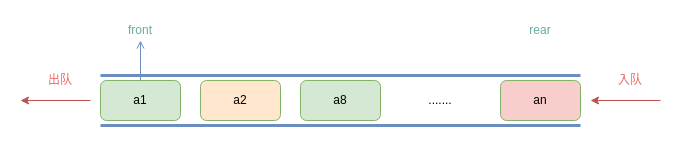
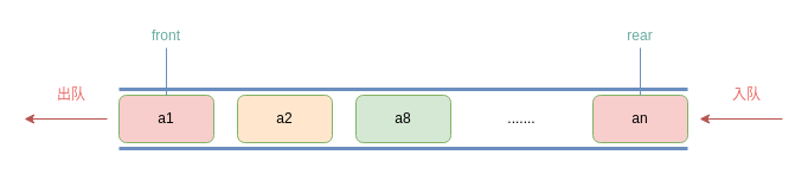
  <mxCell id="0" />
  <mxCell id="1" parent="0" />
  <mxCell id="2" value="" style="endArrow=none;html=1;strokeWidth=3;fillColor=#dae8fc;strokeColor=#6c8ebf;" parent="1" edge="1"><mxGeometry width="50" height="50" relative="1" as="geometry"><mxPoint x="100" y="75" as="sourcePoint" /><mxPoint x="580" y="75" as="targetPoint" /></mxGeometry></mxCell>
- <mxCell id="3" value="a1" style="rounded=1;whiteSpace=wrap;html=1;fillColor=#d5e8d4;strokeColor=#82b366;" parent="1" vertex="1"><mxGeometry x="100" y="80" width="80" height="40" as="geometry" /></mxCell>
+ <mxCell id="3" value="a1" style="rounded=1;whiteSpace=wrap;html=1;fillColor=#f8cecc;strokeColor=#82b366;" parent="1" vertex="1"><mxGeometry x="100" y="80" width="80" height="40" as="geometry" /></mxCell>
  <mxCell id="4" value="a2" style="rounded=1;whiteSpace=wrap;html=1;fillColor=#ffe6cc;strokeColor=#82b366;" parent="1" vertex="1"><mxGeometry x="200" y="80" width="80" height="40" as="geometry" /></mxCell>
  <mxCell id="5" value="a8" style="rounded=1;whiteSpace=wrap;html=1;fillColor=#d5e8d4;strokeColor=#82b366;" parent="1" vertex="1"><mxGeometry x="300" y="80" width="80" height="40" as="geometry" /></mxCell>
  <mxCell id="6" value="......." style="text;html=1;strokeColor=none;fillColor=none;align=center;verticalAlign=middle;whiteSpace=wrap;rounded=0;" parent="1" vertex="1"><mxGeometry x="420" y="90" width="40" height="20" as="geometry" /></mxCell>
  <mxCell id="7" value="an" style="rounded=1;whiteSpace=wrap;html=1;fillColor=#f8cecc;strokeColor=#82b366;" parent="1" vertex="1"><mxGeometry x="500" y="80" width="80" height="40" as="geometry" /></mxCell>
  <mxCell id="8" value="" style="endArrow=none;html=1;strokeWidth=3;exitX=0;exitY=1;exitDx=0;exitDy=0;entryX=1;entryY=1;entryDx=0;entryDy=0;fillColor=#dae8fc;strokeColor=#6c8ebf;" parent="1" edge="1"><mxGeometry width="50" height="50" relative="1" as="geometry"><mxPoint x="100" y="125" as="sourcePoint" /><mxPoint x="580" y="125" as="targetPoint" /></mxGeometry></mxCell>
  <mxCell id="9" value="" style="endArrow=classic;html=1;strokeWidth=1;fillColor=#f8cecc;strokeColor=#b85450;" parent="1" edge="1"><mxGeometry width="50" height="50" relative="1" as="geometry"><mxPoint x="660" y="100" as="sourcePoint" /><mxPoint x="590" y="100" as="targetPoint" /></mxGeometry></mxCell>
  <mxCell id="10" value="" style="endArrow=classic;html=1;strokeWidth=1;fillColor=#f8cecc;strokeColor=#b85450;" parent="1" edge="1"><mxGeometry width="50" height="50" relative="1" as="geometry"><mxPoint x="90" y="100" as="sourcePoint" /><mxPoint x="20" y="100" as="targetPoint" /></mxGeometry></mxCell>
  <mxCell id="11" value="front" style="text;html=1;align=center;verticalAlign=middle;whiteSpace=wrap;rounded=0;fontColor=#67AB9F;" parent="1" vertex="1"><mxGeometry x="120" y="20" width="40" height="20" as="geometry" /></mxCell>
- <mxCell id="12" value="" style="endArrow=open;html=1;strokeWidth=1;entryX=0.5;entryY=1;entryDx=0;entryDy=0;exitX=0.5;exitY=0;exitDx=0;exitDy=0;fillColor=#dae8fc;strokeColor=#6c8ebf;" parent="1" source="3" target="11" edge="1"><mxGeometry width="50" height="50" relative="1" as="geometry"><mxPoint x="140" y="70" as="sourcePoint" /><mxPoint x="330" y="-20" as="targetPoint" /></mxGeometry></mxCell>
+ <mxCell id="12" value="" style="endArrow=none;html=1;strokeWidth=1;entryX=0.5;entryY=1;entryDx=0;entryDy=0;exitX=0.5;exitY=0;exitDx=0;exitDy=0;fillColor=#dae8fc;strokeColor=#6c8ebf;" parent="1" source="3" target="11" edge="1"><mxGeometry width="50" height="50" relative="1" as="geometry"><mxPoint x="140" y="70" as="sourcePoint" /><mxPoint x="330" y="-20" as="targetPoint" /></mxGeometry></mxCell>
  <mxCell id="13" value="rear" style="text;html=1;align=center;verticalAlign=middle;whiteSpace=wrap;rounded=0;fontColor=#67AB9F;" parent="1" vertex="1"><mxGeometry x="520" y="20" width="40" height="20" as="geometry" /></mxCell>
+ <mxCell id="14" value="" style="endArrow=none;html=1;strokeWidth=1;exitX=0.5;exitY=0;exitDx=0;exitDy=0;entryX=0.5;entryY=1;entryDx=0;entryDy=0;fillColor=#dae8fc;strokeColor=#6c8ebf;" parent="1" source="7" target="13" edge="1"><mxGeometry width="50" height="50" relative="1" as="geometry"><mxPoint x="600" y="50" as="sourcePoint" /><mxPoint x="650" y="0" as="targetPoint" /></mxGeometry></mxCell>
  <mxCell id="15" value="入队" style="text;html=1;align=center;verticalAlign=middle;whiteSpace=wrap;rounded=0;fontColor=#EA6B66;" parent="1" vertex="1"><mxGeometry x="610" y="70" width="40" height="20" as="geometry" /></mxCell>
  <mxCell id="16" value="出队" style="text;html=1;align=center;verticalAlign=middle;whiteSpace=wrap;rounded=0;fontColor=#EA6B66;" parent="1" vertex="1"><mxGeometry x="40" y="70" width="40" height="20" as="geometry" /></mxCell>
